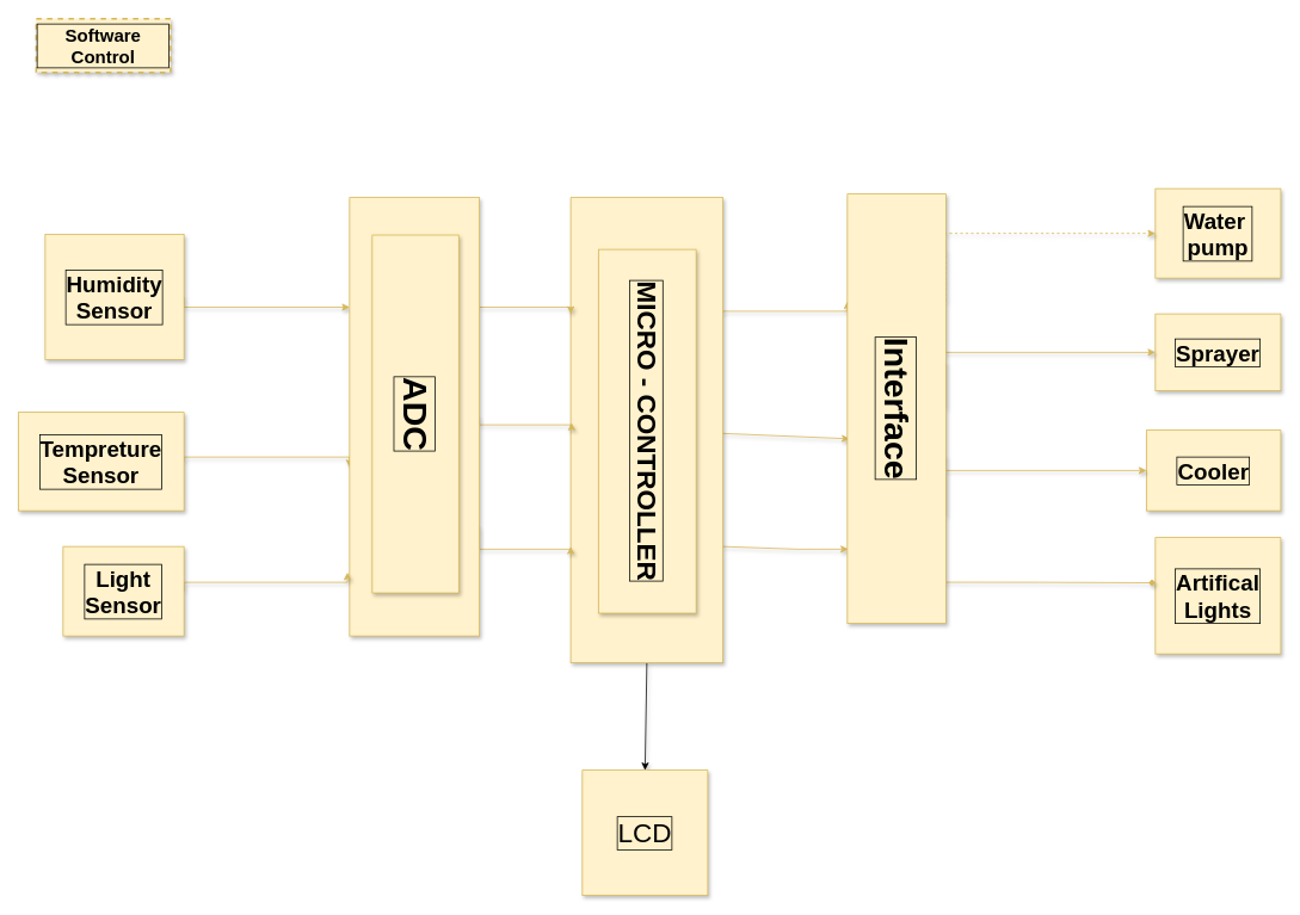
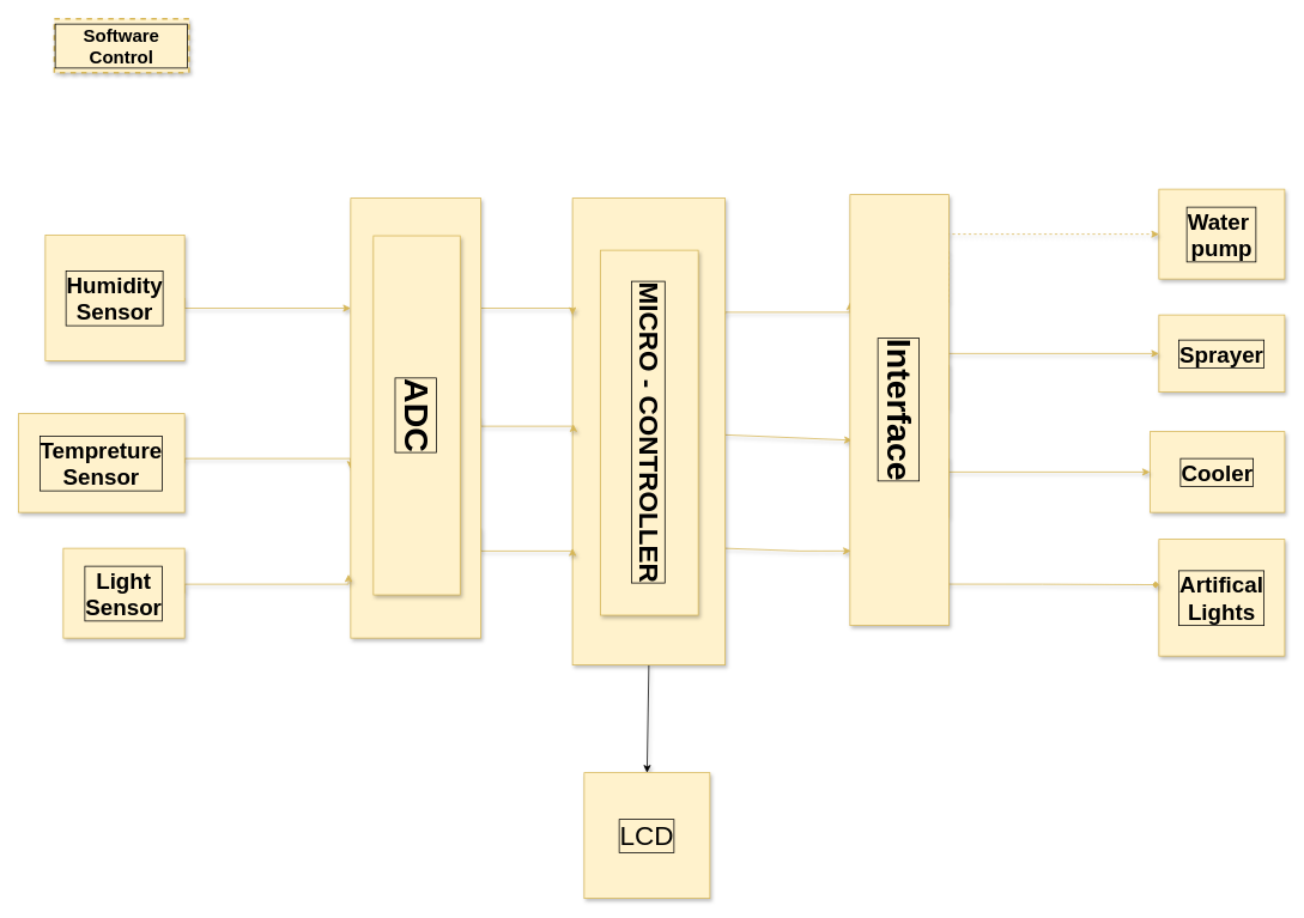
  <mxCell id="0" />
  <mxCell id="1" parent="0" />
- <mxCell id="2" value="Software Control" style="whiteSpace=wrap;html=1;shadow=1;fontSize=20;strokeWidth=2;dashed=1;direction=west;flipH=0;flipV=1;fontStyle=1;labelBackgroundColor=none;labelBorderColor=default;fillColor=#fff2cc;strokeColor=#d6b656;" vertex="1" parent="1"><mxGeometry x="40" y="20" width="150" height="60" as="geometry" /></mxCell>
+ <mxCell id="2" value="Software Control" style="whiteSpace=wrap;html=1;shadow=1;fontSize=20;strokeWidth=2;dashed=1;direction=west;flipH=0;flipV=1;fontStyle=1;labelBackgroundColor=none;labelBorderColor=default;fillColor=#fff2cc;strokeColor=#d6b656;" vertex="1" parent="1"><mxGeometry x="60" y="20" width="150" height="60" as="geometry" /></mxCell>
  <mxCell id="3" style="edgeStyle=orthogonalEdgeStyle;rounded=0;orthogonalLoop=1;jettySize=auto;html=1;exitX=0;exitY=0.75;exitDx=0;exitDy=0;entryX=0.25;entryY=1;entryDx=0;entryDy=0;shadow=1;fontStyle=1;labelBackgroundColor=none;labelBorderColor=default;fillColor=#fff2cc;strokeColor=#d6b656;" edge="1" parent="1" source="7" target="26"><mxGeometry relative="1" as="geometry"><Array as="points"><mxPoint x="807" y="347" /></Array></mxGeometry></mxCell>
  <mxCell id="4" style="edgeStyle=none;rounded=0;orthogonalLoop=1;jettySize=auto;html=1;shadow=1;entryX=0.57;entryY=0.98;entryDx=0;entryDy=0;entryPerimeter=0;fontStyle=1;labelBackgroundColor=none;labelBorderColor=default;fillColor=#fff2cc;strokeColor=#d6b656;" edge="1" parent="1" source="7" target="26"><mxGeometry relative="1" as="geometry"><Array as="points" /></mxGeometry></mxCell>
  <mxCell id="5" style="edgeStyle=none;rounded=0;orthogonalLoop=1;jettySize=auto;html=1;exitX=0;exitY=0.25;exitDx=0;exitDy=0;entryX=0.827;entryY=0.992;entryDx=0;entryDy=0;shadow=1;entryPerimeter=0;fontStyle=1;labelBackgroundColor=none;labelBorderColor=default;fillColor=#fff2cc;strokeColor=#d6b656;" edge="1" parent="1" source="7" target="26"><mxGeometry relative="1" as="geometry"><Array as="points"><mxPoint x="890" y="613" /></Array></mxGeometry></mxCell>
  <mxCell id="6" style="edgeStyle=none;rounded=0;orthogonalLoop=1;jettySize=auto;html=1;exitX=0.5;exitY=0;exitDx=0;exitDy=0;entryX=0.5;entryY=0;entryDx=0;entryDy=0;shadow=1;labelBackgroundColor=none;labelBorderColor=default;fontSize=25;" edge="1" parent="1" source="7" target="29"><mxGeometry relative="1" as="geometry" /></mxCell>
  <mxCell id="7" value="" style="whiteSpace=wrap;html=1;shadow=1;fontSize=18;direction=west;flipH=0;flipV=1;fontStyle=1;labelBackgroundColor=none;labelBorderColor=default;fillColor=#fff2cc;strokeColor=#d6b656;" vertex="1" parent="1"><mxGeometry x="637" y="220" width="170" height="520" as="geometry" /></mxCell>
  <mxCell id="8" value="Water&amp;nbsp;&lt;br style=&quot;font-size: 25px;&quot;&gt;pump" style="whiteSpace=wrap;html=1;shadow=1;fontSize=25;direction=west;flipH=0;flipV=1;fontStyle=1;labelBackgroundColor=none;labelBorderColor=default;fillColor=#fff2cc;strokeColor=#d6b656;" vertex="1" parent="1"><mxGeometry x="1290" y="210" width="140" height="100" as="geometry" /></mxCell>
  <mxCell id="9" value="Sprayer" style="whiteSpace=wrap;html=1;shadow=1;fontSize=25;direction=west;flipH=0;flipV=1;fontStyle=1;labelBackgroundColor=none;labelBorderColor=default;fillColor=#fff2cc;strokeColor=#d6b656;" vertex="1" parent="1"><mxGeometry x="1290" y="350" width="140" height="86" as="geometry" /></mxCell>
  <mxCell id="10" value="Cooler" style="whiteSpace=wrap;html=1;shadow=1;fontSize=25;direction=west;flipH=0;flipV=1;fontStyle=1;labelBackgroundColor=none;labelBorderColor=default;fillColor=#fff2cc;strokeColor=#d6b656;" vertex="1" parent="1"><mxGeometry x="1280" y="480" width="150" height="90" as="geometry" /></mxCell>
  <mxCell id="11" value="Artifical&lt;br style=&quot;font-size: 25px;&quot;&gt;Lights" style="whiteSpace=wrap;html=1;shadow=1;fontSize=25;direction=west;flipH=0;flipV=1;fontStyle=1;labelBackgroundColor=none;labelBorderColor=default;fillColor=#fff2cc;strokeColor=#d6b656;" vertex="1" parent="1"><mxGeometry x="1290" y="600" width="140" height="130" as="geometry" /></mxCell>
  <mxCell id="12" style="edgeStyle=orthogonalEdgeStyle;rounded=0;orthogonalLoop=1;jettySize=auto;html=1;exitX=0;exitY=0.5;exitDx=0;exitDy=0;entryX=1;entryY=0.75;entryDx=0;entryDy=0;shadow=1;fontStyle=1;labelBackgroundColor=none;labelBorderColor=default;fillColor=#fff2cc;strokeColor=#d6b656;" edge="1" parent="1" source="13" target="19"><mxGeometry relative="1" as="geometry"><Array as="points"><mxPoint x="205" y="343" /></Array></mxGeometry></mxCell>
  <mxCell id="13" value="Humidity &lt;br style=&quot;font-size: 25px;&quot;&gt;Sensor" style="whiteSpace=wrap;html=1;shadow=1;fontSize=25;direction=west;flipH=0;flipV=1;fontStyle=1;labelBackgroundColor=none;labelBorderColor=default;fillColor=#fff2cc;strokeColor=#d6b656;" vertex="1" parent="1"><mxGeometry x="50" y="261" width="155" height="140" as="geometry" /></mxCell>
  <mxCell id="14" style="edgeStyle=orthogonalEdgeStyle;rounded=0;orthogonalLoop=1;jettySize=auto;html=1;exitX=0;exitY=0.5;exitDx=0;exitDy=0;entryX=1.001;entryY=0.615;entryDx=0;entryDy=0;entryPerimeter=0;shadow=1;fontStyle=1;labelBackgroundColor=none;labelBorderColor=default;fillColor=#fff2cc;strokeColor=#d6b656;" edge="1" parent="1" source="15" target="19"><mxGeometry relative="1" as="geometry"><Array as="points"><mxPoint x="205" y="510" /><mxPoint x="390" y="510" /></Array></mxGeometry></mxCell>
  <mxCell id="15" value="Tempreture&lt;br style=&quot;font-size: 25px;&quot;&gt;Sensor&lt;br style=&quot;font-size: 25px;&quot;&gt;" style="whiteSpace=wrap;html=1;shadow=1;fontSize=25;direction=west;flipH=0;flipV=1;fontStyle=1;labelBackgroundColor=none;labelBorderColor=default;fillColor=#fff2cc;strokeColor=#d6b656;" vertex="1" parent="1"><mxGeometry x="20" y="460" width="185" height="110" as="geometry" /></mxCell>
  <mxCell id="16" style="edgeStyle=orthogonalEdgeStyle;rounded=0;orthogonalLoop=1;jettySize=auto;html=1;exitX=0;exitY=0.75;exitDx=0;exitDy=0;entryX=1;entryY=0.75;entryDx=0;entryDy=0;shadow=1;fontStyle=1;labelBackgroundColor=none;labelBorderColor=default;fillColor=#fff2cc;strokeColor=#d6b656;" edge="1" parent="1" source="19" target="7"><mxGeometry relative="1" as="geometry"><Array as="points"><mxPoint x="637" y="342" /></Array></mxGeometry></mxCell>
  <mxCell id="17" style="edgeStyle=orthogonalEdgeStyle;rounded=0;orthogonalLoop=1;jettySize=auto;html=1;exitX=0;exitY=0.5;exitDx=0;exitDy=0;entryX=0.995;entryY=0.484;entryDx=0;entryDy=0;entryPerimeter=0;shadow=1;fontStyle=1;labelBackgroundColor=none;labelBorderColor=default;fillColor=#fff2cc;strokeColor=#d6b656;" edge="1" parent="1" source="19" target="7"><mxGeometry relative="1" as="geometry"><Array as="points"><mxPoint x="535" y="474" /></Array></mxGeometry></mxCell>
  <mxCell id="18" style="edgeStyle=orthogonalEdgeStyle;rounded=0;orthogonalLoop=1;jettySize=auto;html=1;exitX=0;exitY=0.25;exitDx=0;exitDy=0;entryX=1;entryY=0.25;entryDx=0;entryDy=0;shadow=1;fontStyle=1;labelBackgroundColor=none;labelBorderColor=default;fillColor=#fff2cc;strokeColor=#d6b656;" edge="1" parent="1" source="19" target="7"><mxGeometry relative="1" as="geometry"><Array as="points"><mxPoint x="535" y="613" /></Array></mxGeometry></mxCell>
  <mxCell id="19" value="" style="whiteSpace=wrap;html=1;shadow=1;fontSize=18;direction=west;flipH=0;flipV=1;fontStyle=1;labelBackgroundColor=none;labelBorderColor=default;fillColor=#fff2cc;strokeColor=#d6b656;" vertex="1" parent="1"><mxGeometry x="390" y="220" width="145" height="490" as="geometry" /></mxCell>
  <mxCell id="20" style="edgeStyle=orthogonalEdgeStyle;rounded=0;orthogonalLoop=1;jettySize=auto;html=1;exitX=0;exitY=0.5;exitDx=0;exitDy=0;entryX=1.017;entryY=0.855;entryDx=0;entryDy=0;entryPerimeter=0;shadow=1;fontStyle=1;labelBackgroundColor=none;labelBorderColor=default;fillColor=#fff2cc;strokeColor=#d6b656;" edge="1" parent="1" source="21" target="19"><mxGeometry relative="1" as="geometry"><Array as="points"><mxPoint x="388" y="650" /></Array></mxGeometry></mxCell>
  <mxCell id="21" value="Light &lt;br style=&quot;font-size: 25px;&quot;&gt;Sensor" style="whiteSpace=wrap;html=1;shadow=1;fontSize=25;direction=west;flipH=0;flipV=1;fontStyle=1;labelBackgroundColor=none;labelBorderColor=default;fillColor=#fff2cc;strokeColor=#d6b656;" vertex="1" parent="1"><mxGeometry x="70" y="610" width="135" height="100" as="geometry" /></mxCell>
  <mxCell id="22" style="edgeStyle=orthogonalEdgeStyle;rounded=0;orthogonalLoop=1;jettySize=auto;html=1;exitX=0.25;exitY=0;exitDx=0;exitDy=0;entryX=1;entryY=0.5;entryDx=0;entryDy=0;shadow=1;fontStyle=1;labelBackgroundColor=none;labelBorderColor=default;fillColor=#fff2cc;strokeColor=#d6b656;dashed=1;" edge="1" parent="1" source="26" target="8"><mxGeometry relative="1" as="geometry"><Array as="points"><mxPoint x="1036" y="280" /></Array></mxGeometry></mxCell>
  <mxCell id="23" style="edgeStyle=orthogonalEdgeStyle;rounded=0;orthogonalLoop=1;jettySize=auto;html=1;exitX=0.5;exitY=0;exitDx=0;exitDy=0;entryX=1;entryY=0.5;entryDx=0;entryDy=0;shadow=1;fontStyle=1;labelBackgroundColor=none;labelBorderColor=default;fillColor=#fff2cc;strokeColor=#d6b656;" edge="1" parent="1" source="26" target="9"><mxGeometry relative="1" as="geometry"><Array as="points"><mxPoint x="1036" y="406" /></Array></mxGeometry></mxCell>
  <mxCell id="24" style="edgeStyle=orthogonalEdgeStyle;rounded=0;orthogonalLoop=1;jettySize=auto;html=1;exitX=0.75;exitY=0;exitDx=0;exitDy=0;entryX=1;entryY=0.5;entryDx=0;entryDy=0;shadow=1;fontStyle=1;labelBackgroundColor=none;labelBorderColor=default;fillColor=#fff2cc;strokeColor=#d6b656;" edge="1" parent="1" source="26" target="10"><mxGeometry relative="1" as="geometry"><Array as="points"><mxPoint x="1036" y="510" /></Array></mxGeometry></mxCell>
  <mxCell id="25" style="edgeStyle=none;rounded=0;orthogonalLoop=1;jettySize=auto;html=1;entryX=0.997;entryY=0.389;entryDx=0;entryDy=0;shadow=1;exitX=0.904;exitY=0.055;exitDx=0;exitDy=0;exitPerimeter=0;fontStyle=1;labelBackgroundColor=none;labelBorderColor=default;fillColor=#fff2cc;strokeColor=#d6b656;entryPerimeter=0;endArrow=diamond;" edge="1" parent="1" source="26" target="11"><mxGeometry relative="1" as="geometry"><mxPoint x="1040" y="630" as="sourcePoint" /><Array as="points"><mxPoint x="1160" y="650" /></Array></mxGeometry></mxCell>
  <mxCell id="26" value="&lt;font style=&quot;font-size: 38px&quot;&gt;Interface&lt;/font&gt;" style="rounded=0;whiteSpace=wrap;html=1;rotation=90;shadow=1;fontStyle=1;labelBackgroundColor=none;labelBorderColor=default;fillColor=#fff2cc;strokeColor=#d6b656;" vertex="1" parent="1"><mxGeometry x="761" y="401" width="480" height="110" as="geometry" /></mxCell>
  <mxCell id="27" value="MICRO - CONTROLLER" style="text;html=1;align=center;verticalAlign=middle;whiteSpace=wrap;rounded=0;shadow=1;fontSize=30;rotation=90;fontStyle=1;labelBackgroundColor=none;labelBorderColor=default;fillColor=#fff2cc;strokeColor=#d6b656;" vertex="1" parent="1"><mxGeometry x="519.38" y="426.88" width="406.5" height="108.75" as="geometry" /></mxCell>
  <mxCell id="28" value="ADC" style="text;html=1;align=center;verticalAlign=middle;whiteSpace=wrap;rounded=0;shadow=1;fontSize=38;rotation=90;fontStyle=1;labelBackgroundColor=none;labelBorderColor=default;fillColor=#fff2cc;strokeColor=#d6b656;" vertex="1" parent="1"><mxGeometry x="263.6" y="413.6" width="400" height="96.56" as="geometry" /></mxCell>
  <mxCell id="29" value="&lt;font style=&quot;font-size: 30px&quot;&gt;LCD&lt;/font&gt;" style="whiteSpace=wrap;html=1;aspect=fixed;shadow=1;labelBackgroundColor=none;labelBorderColor=default;fontSize=25;fillColor=#fff2cc;strokeColor=#d6b656;" vertex="1" parent="1"><mxGeometry x="650" y="860" width="140" height="140" as="geometry" /></mxCell>
